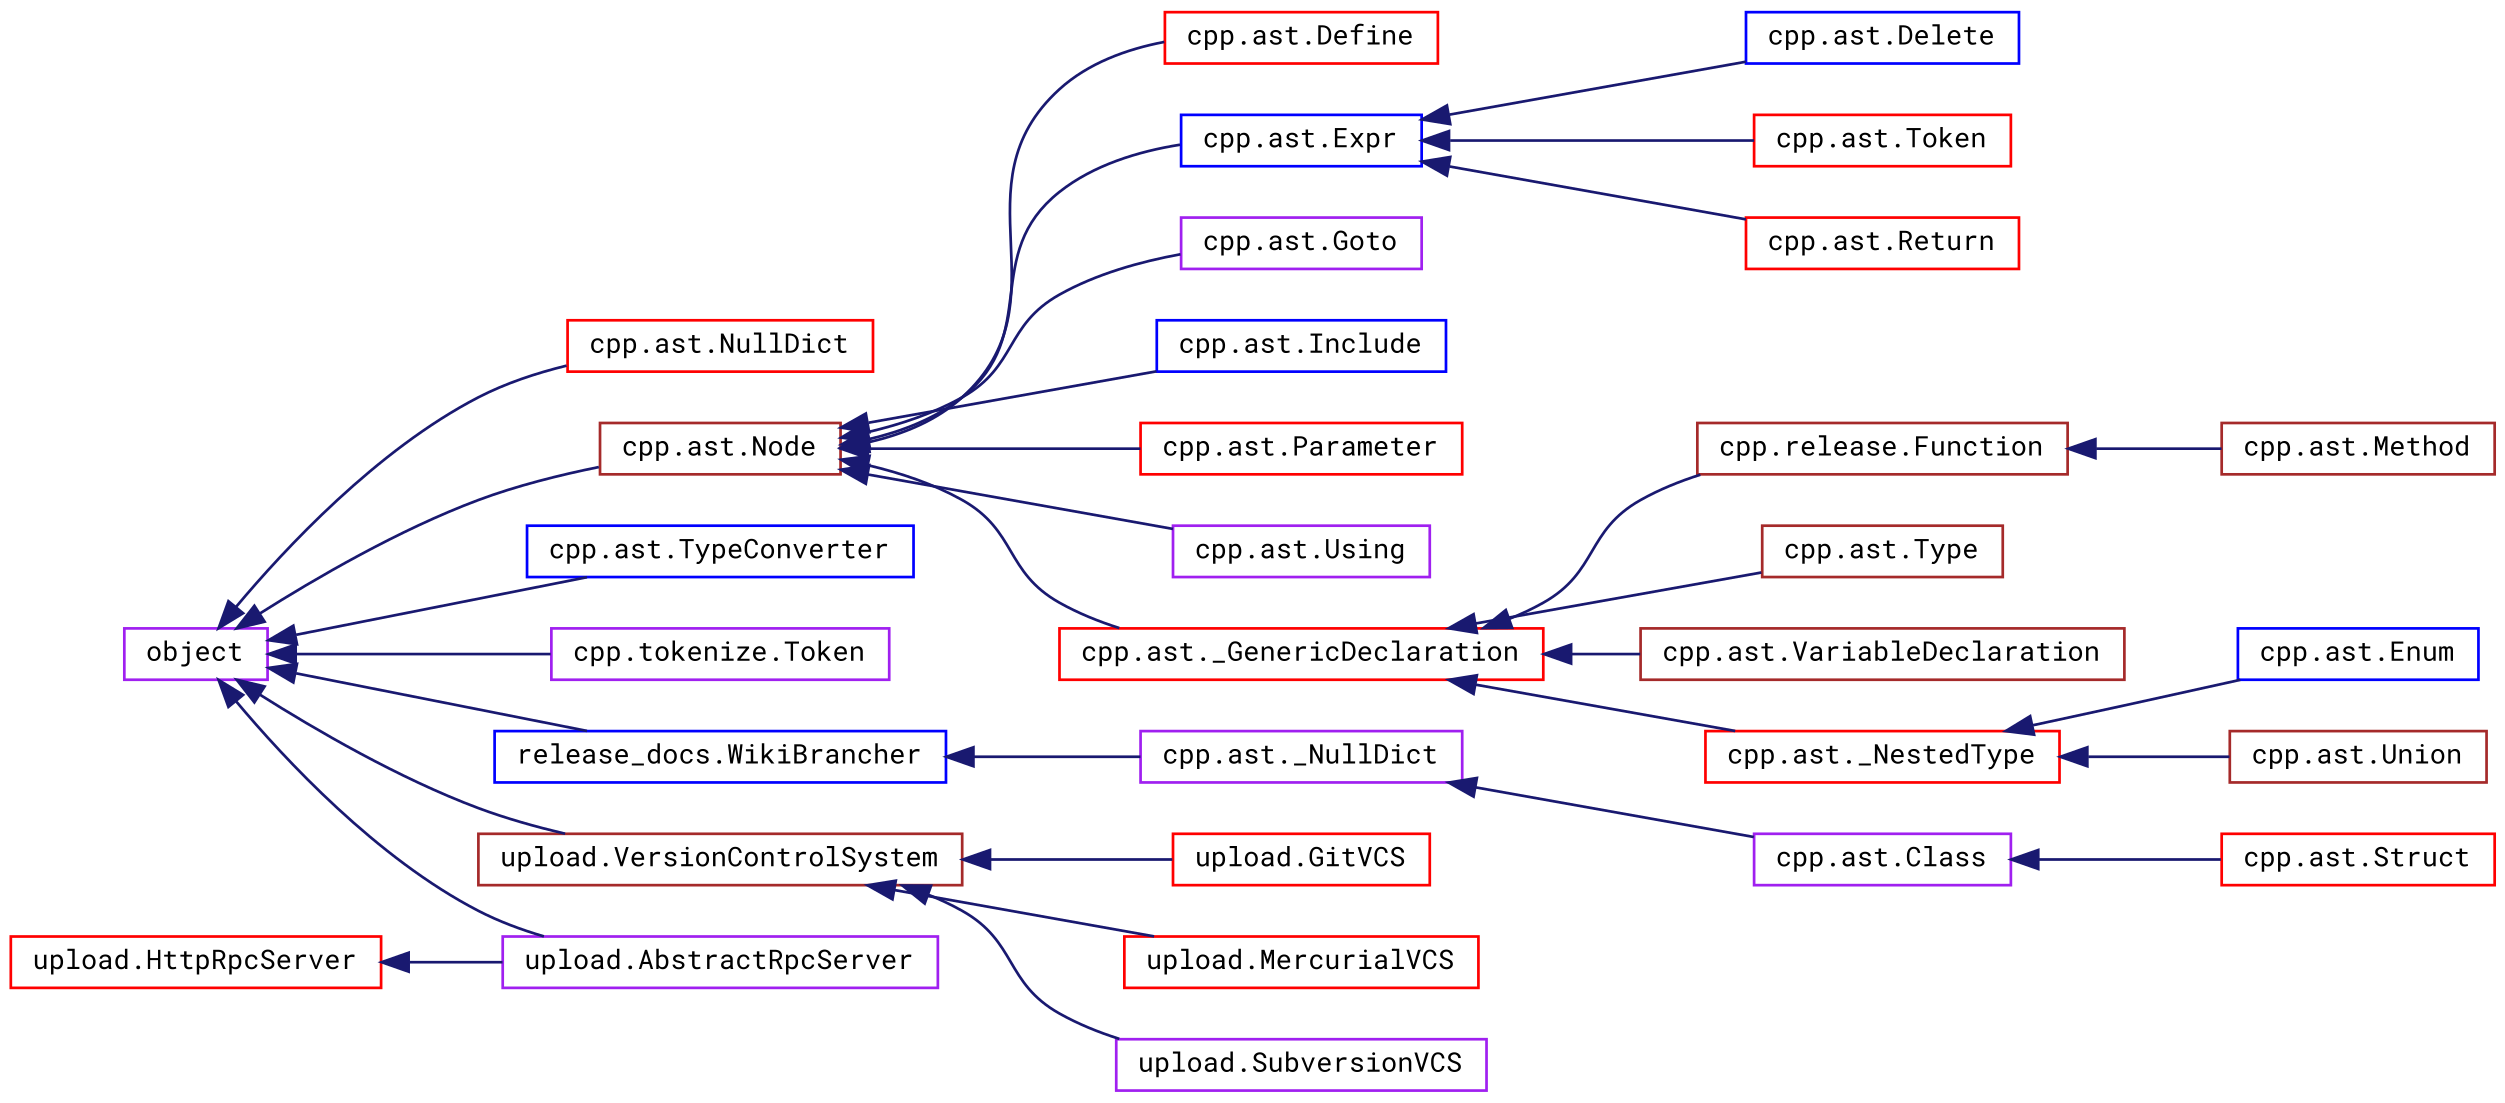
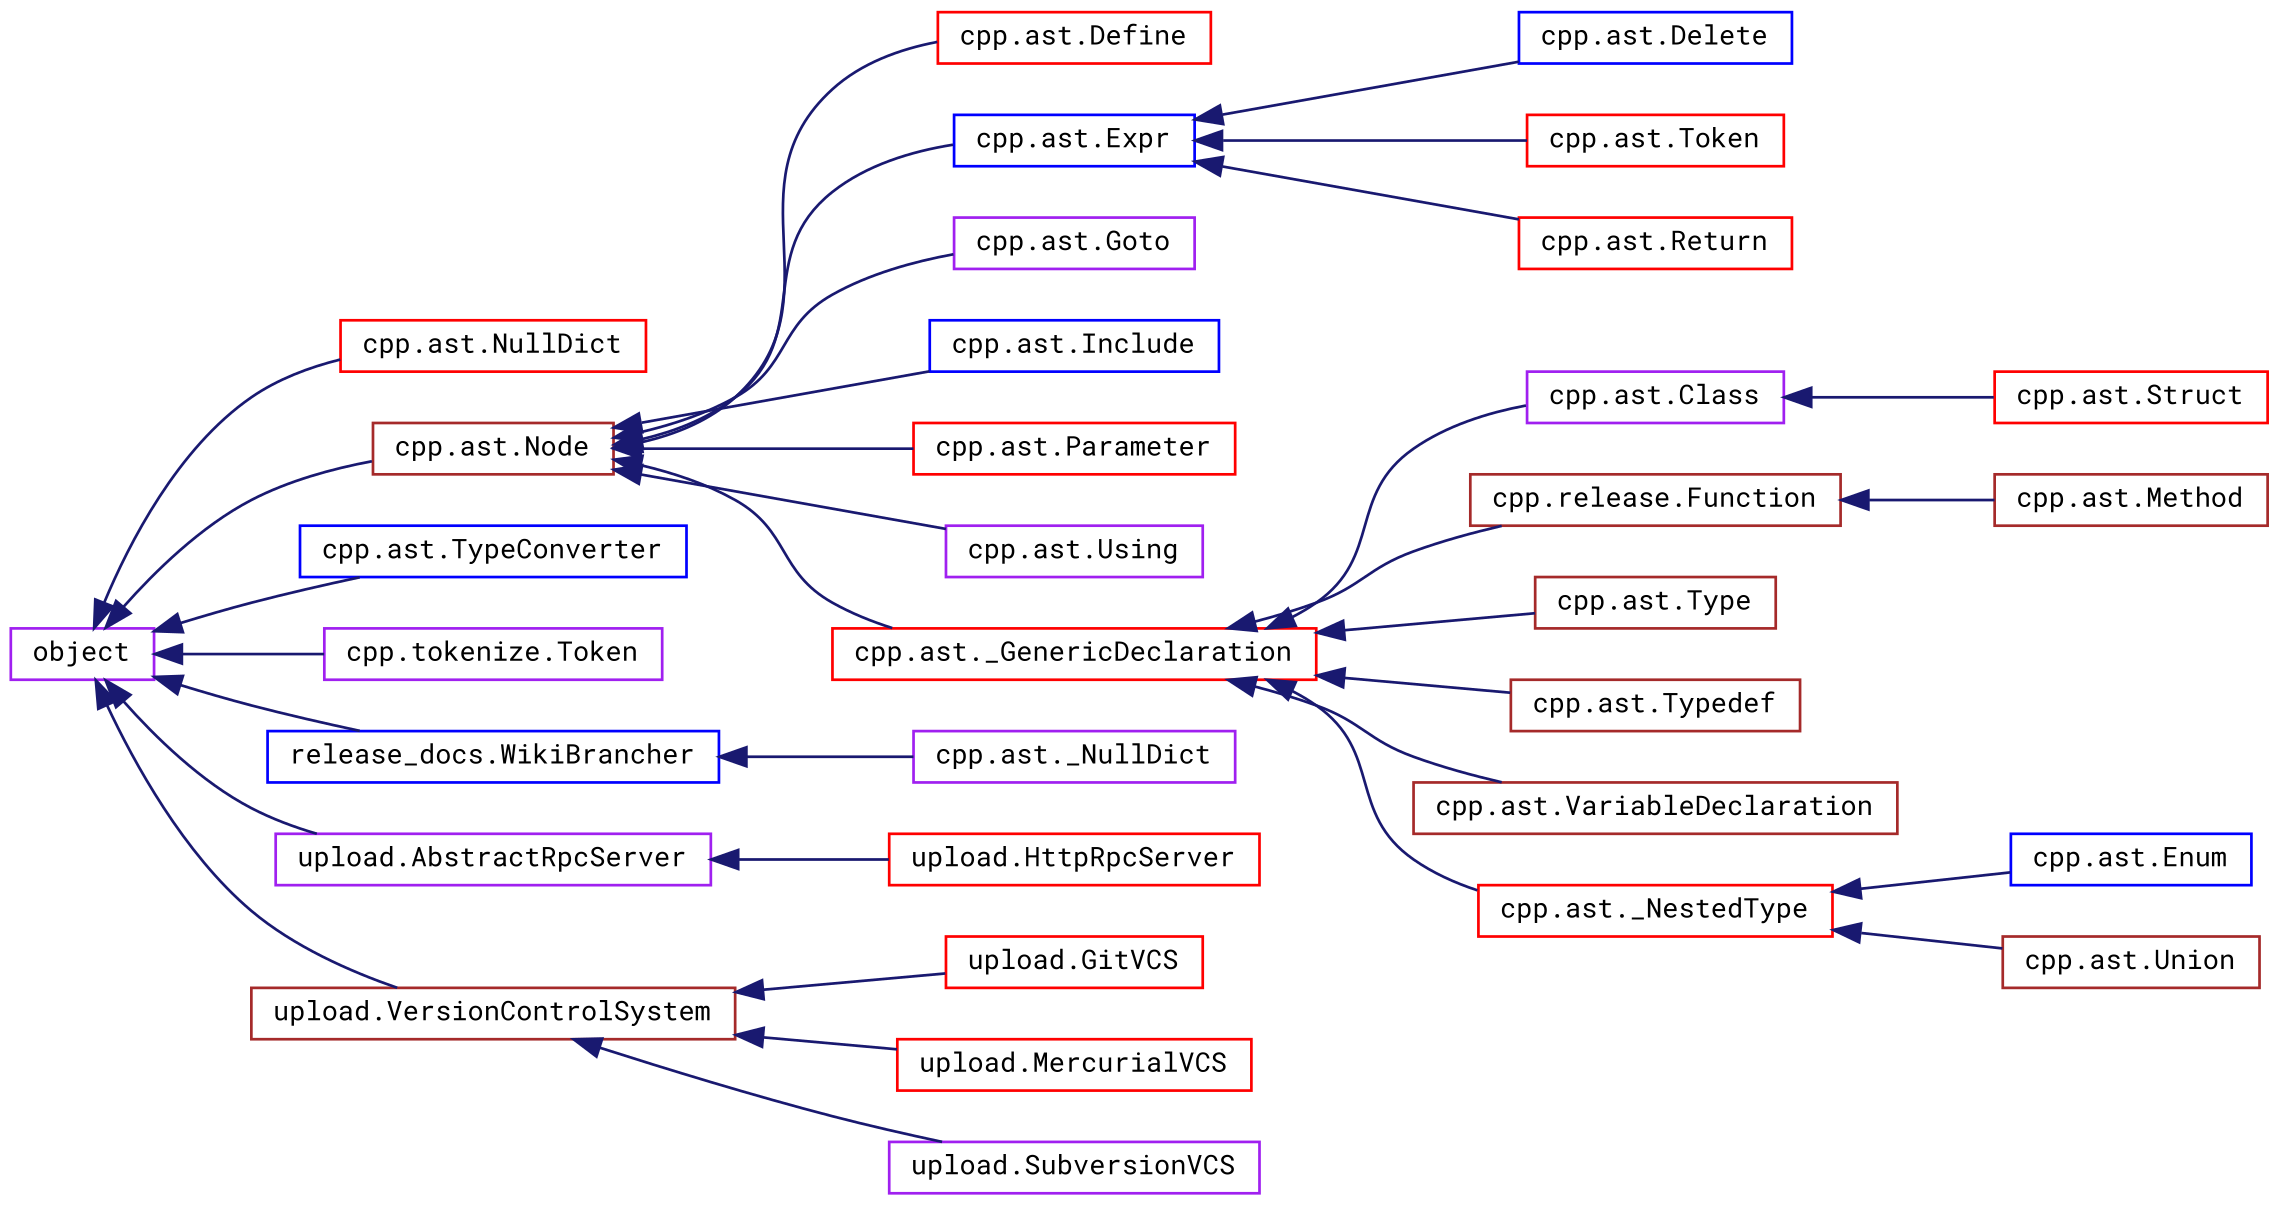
  digraph {
    fontname="Roboto Mono"
    rankdir=LR
    node [color=red fillcolor=white fontname="Roboto Mono" fontsize=10 shape=record style=filled]
    edge [color=midnightblue dir=back fontname="Roboto Mono" fontsize=10 labelfontname=Helvetica labelfontsize=10 style=solid]
    n1 [color=purple height=0.2 label=object width=0.4]
    n2 [height=0.2 label="cpp.ast.NullDict" width=0.4]
    n3 [color=brown height=0.2 label="cpp.ast.Node" width=0.4]
    n4 [color=blue height=0.2 label="cpp.ast.TypeConverter" width=0.4]
    n5 [color=purple height=0.2 label="cpp.tokenize.Token" width=0.4]
    n6 [color=blue height=0.2 label="release_docs.WikiBrancher" width=0.4]
    n7 [color=purple height=0.2 label="upload.AbstractRpcServer" width=0.4]
    n8 [color=brown height=0.2 label="upload.VersionControlSystem" width=0.4]
    n9 [height=0.2 label="cpp.ast.Define" width=0.4]
    n10 [color=blue height=0.2 label="cpp.ast.Expr" width=0.4]
    n11 [color=purple height=0.2 label="cpp.ast.Goto" width=0.4]
    n12 [color=blue height=0.2 label="cpp.ast.Include" width=0.4]
    n13 [height=0.2 label="cpp.ast.Parameter" width=0.4]
    n14 [color=purple height=0.2 label="cpp.ast.Using" width=0.4]
    n15 [height=0.2 label="cpp.ast._GenericDeclaration" width=0.4]
    n16 [color=purple height=0.2 label="cpp.ast._NullDict" width=0.4]
    n17 [height=0.2 label="upload.HttpRpcServer" width=0.4]
    n18 [height=0.2 label="upload.GitVCS" width=0.4]
    n19 [height=0.2 label="upload.MercurialVCS" width=0.4]
    n20 [color=purple height=0.2 label="upload.SubversionVCS" width=0.4]
    n21 [color=blue height=0.2 label="cpp.ast.Delete" width=0.4]
    n22 [height=0.2 label="cpp.ast.Token" width=0.4]
    n23 [height=0.2 label="cpp.ast.Return" width=0.4]
    n24 [color=purple height=0.2 label="cpp.ast.Class" width=0.4]
    n25 [color=brown height=0.2 label="cpp.release.Function" width=0.4]
    n26 [color=brown height=0.2 label="cpp.ast.Type" width=0.4]
+   n27 [color=brown height=0.2 label="cpp.ast.Typedef" width=0.4]
    n28 [color=brown height=0.2 label="cpp.ast.VariableDeclaration" width=0.4]
    n29 [height=0.2 label="cpp.ast._NestedType" width=0.4]
    n30 [height=0.2 label="cpp.ast.Struct" width=0.4]
    n31 [color=brown height=0.2 label="cpp.ast.Method" width=0.4]
    n32 [color=blue height=0.2 label="cpp.ast.Enum" width=0.4]
    n33 [color=brown height=0.2 label="cpp.ast.Union" width=0.4]
    n1 -> n2
    n1 -> n3
    n1 -> n4
    n1 -> n5
    n1 -> n6
    n1 -> n7
    n1 -> n8
    n3 -> n9
    n3 -> n10
    n3 -> n11
    n3 -> n12
    n3 -> n13
    n3 -> n14
    n3 -> n15
    n6 -> n16
-   n17 -> n7
+   n7 -> n17
    n8 -> n18
    n8 -> n19
    n8 -> n20
    n10 -> n21
    n10 -> n22
    n10 -> n23
-   n16 -> n24
+   n15 -> n24
    n15 -> n25
    n15 -> n26
+   n15 -> n27
    n15 -> n28
    n15 -> n29
    n24 -> n30
    n25 -> n31
    n29 -> n32
    n29 -> n33
  }
